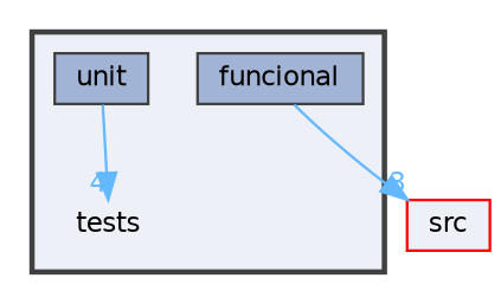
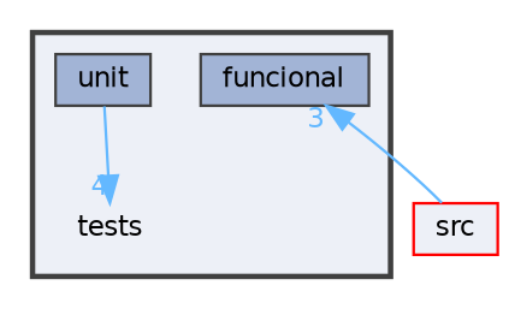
  digraph {
    compound=true
    node [fontname=Helvetica fontsize=10 shape=box color=grey25 fillcolor="#a2b4d6" style=filled]
    edge [color=steelblue1 fontcolor=steelblue1 fontname=Helvetica fontsize=10 labeldistance=1.5 labelfontname=Helvetica labelfontsize=10]
    n1 [height=0.2 label=tests shape=plaintext width=0.4 color="" fillcolor="" style=""]
    n2 [height=0.2 label=funcional width=0.4]
    n3 [height=0.2 label=unit width=0.4]
    n4 [color=red fillcolor="#edf0f7" height=0.2 label=src width=0.4]
    subgraph cluster_1 {
      bgcolor="#edf0f7"
      fontname=Helvetica
      fontsize=10
      pencolor=grey25
      style="filled,bold"
      n1
      n2
      n3
    }
-   n2 -> n4 [headlabel=3]
+   n4 -> n2 [headlabel=3]
    n3 -> n1 [headlabel=4]
  }
